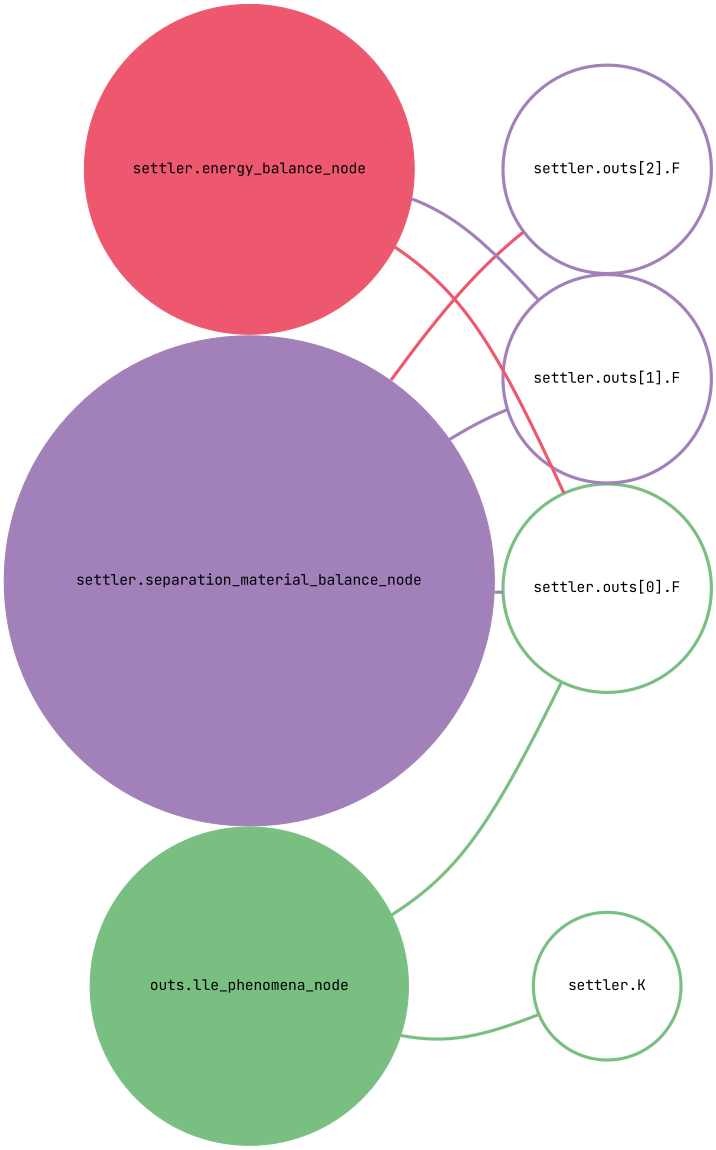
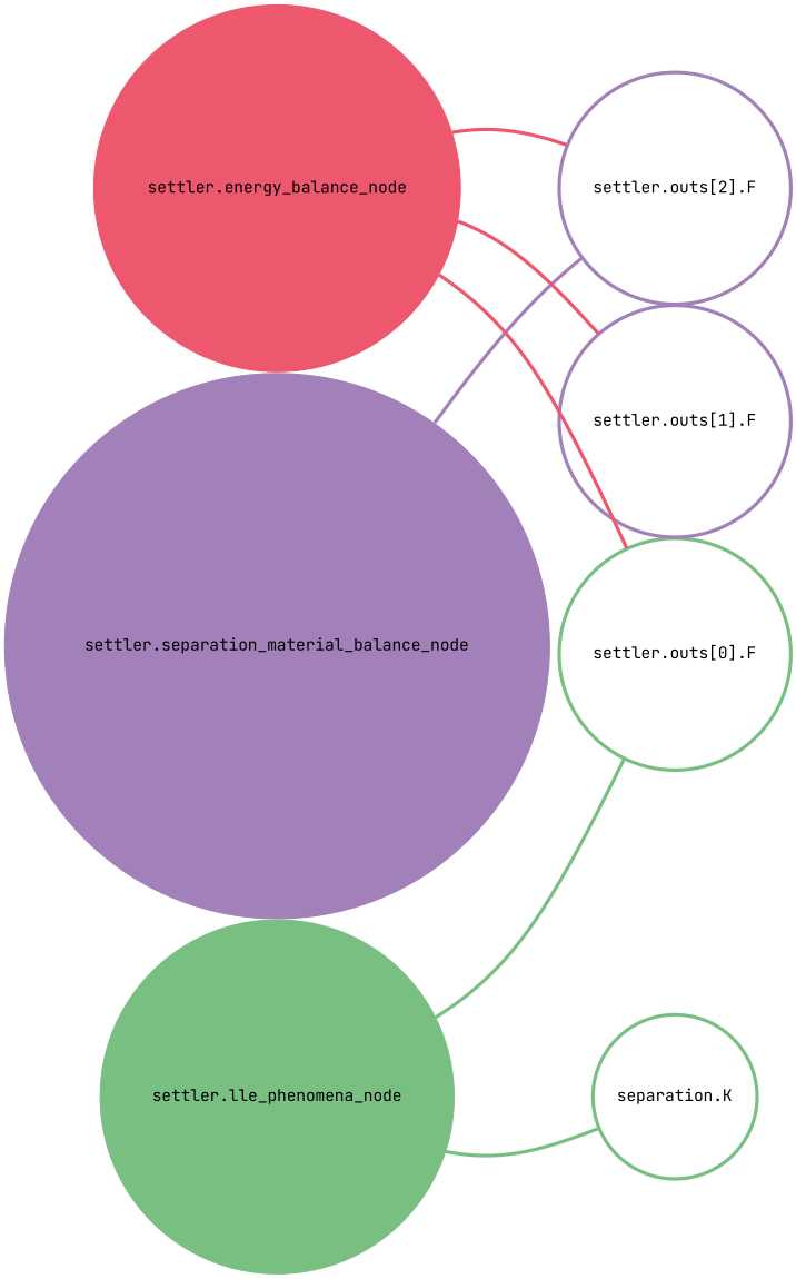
  digraph {
    Damping=0.2
    color=none
    dir=none
    fontname="JetBrains Mono"
    nodesep=0.02
    penwidth=0
    rankdir=LR
    ranksep=0.02
    splines=curved
    node [color="#a280b9" fillcolor=none fontname="JetBrains Mono" gradientangle=0 margin=0 orientation=0.0 penwidth=3 peripheries=1 shape=circle style=filled]
    edge [arrowhead=none arrowtail=none color="#a280b9" dir=none fontname="JetBrains Mono" headport=c penwidth=3 style=solid tailport=c]
    "settler.outs[2].F" [height=0.15278 width=0.15278]
    "settler.outs[0].F" [color="#79bf82" height=0.15278 width=0.15278]
    "settler.outs[1].F" [height=0.15278 width=0.15278]
    "settler.separation_material_balance_node" [fillcolor="#a280b9" height=0.19444 width=0.19444 penwidth=""]
-   "settler.K" [color="#79bf82" height=0.15278 width=0.15278]
+   "settler.K" [color="#79bf82" height=0.15278 width=0.15278 label="separation.K"]
    "settler.energy_balance_node" [color="#ed586f" fillcolor="#ed586f" height=0.19444 width=0.19444 penwidth=""]
-   "settler.lle_phenomena_node" [color="#79bf82" fillcolor="#79bf82" height=0.19444 width=0.19444 label="outs.lle_phenomena_node" penwidth=""]
-   "settler.separation_material_balance_node" -> "settler.outs[2].F" [color="#ed586f"]
-   "settler.separation_material_balance_node" -> "settler.outs[0].F"
-   "settler.separation_material_balance_node" -> "settler.outs[1].F"
+   "settler.lle_phenomena_node" [color="#79bf82" fillcolor="#79bf82" height=0.19444 width=0.19444 penwidth=""]
+   "settler.separation_material_balance_node" -> "settler.outs[2].F"
+   "settler.energy_balance_node" -> "settler.outs[2].F" [color="#ed586f"]
    "settler.energy_balance_node" -> "settler.outs[0].F" [color="#ed586f"]
-   "settler.energy_balance_node" -> "settler.outs[1].F"
+   "settler.energy_balance_node" -> "settler.outs[1].F" [color="#ed586f"]
    "settler.lle_phenomena_node" -> "settler.outs[0].F" [color="#79bf82"]
    "settler.lle_phenomena_node" -> "settler.K" [color="#79bf82"]
  }
